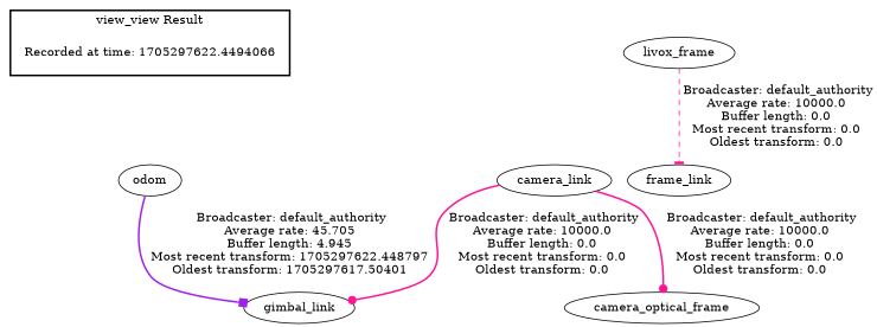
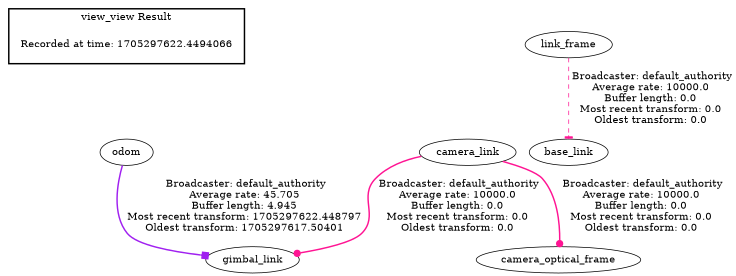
  digraph {
    edge [style=bold arrowhead=dot color=deeppink]
    "Recorded at time: 1705297622.4494066" [shape=plaintext]
    odom
-   livox_frame
-   base_link [label=frame_link]
+   livox_frame [label=link_frame]
+   base_link
    camera_link
    gimbal_link
    camera_optical_frame
    subgraph cluster_1 {
      color=black
      label="view_view Result"
      style=bold
      "Recorded at time: 1705297622.4494066"
    }
    "Recorded at time: 1705297622.4494066" -> odom [style=invis arrowhead="" color=""]
    odom -> gimbal_link [arrowhead=box color=purple label=" Broadcaster: default_authority\nAverage rate: 45.705\nBuffer length: 4.945\nMost recent transform: 1705297622.448797\nOldest transform: 1705297617.50401\n"]
    livox_frame -> base_link [arrowhead=tee label=" Broadcaster: default_authority\nAverage rate: 10000.0\nBuffer length: 0.0\nMost recent transform: 0.0\nOldest transform: 0.0\n" style=dashed]
    camera_link -> gimbal_link [label=" Broadcaster: default_authority\nAverage rate: 10000.0\nBuffer length: 0.0\nMost recent transform: 0.0\nOldest transform: 0.0\n"]
    camera_link -> camera_optical_frame [label=" Broadcaster: default_authority\nAverage rate: 10000.0\nBuffer length: 0.0\nMost recent transform: 0.0\nOldest transform: 0.0\n"]
  }
